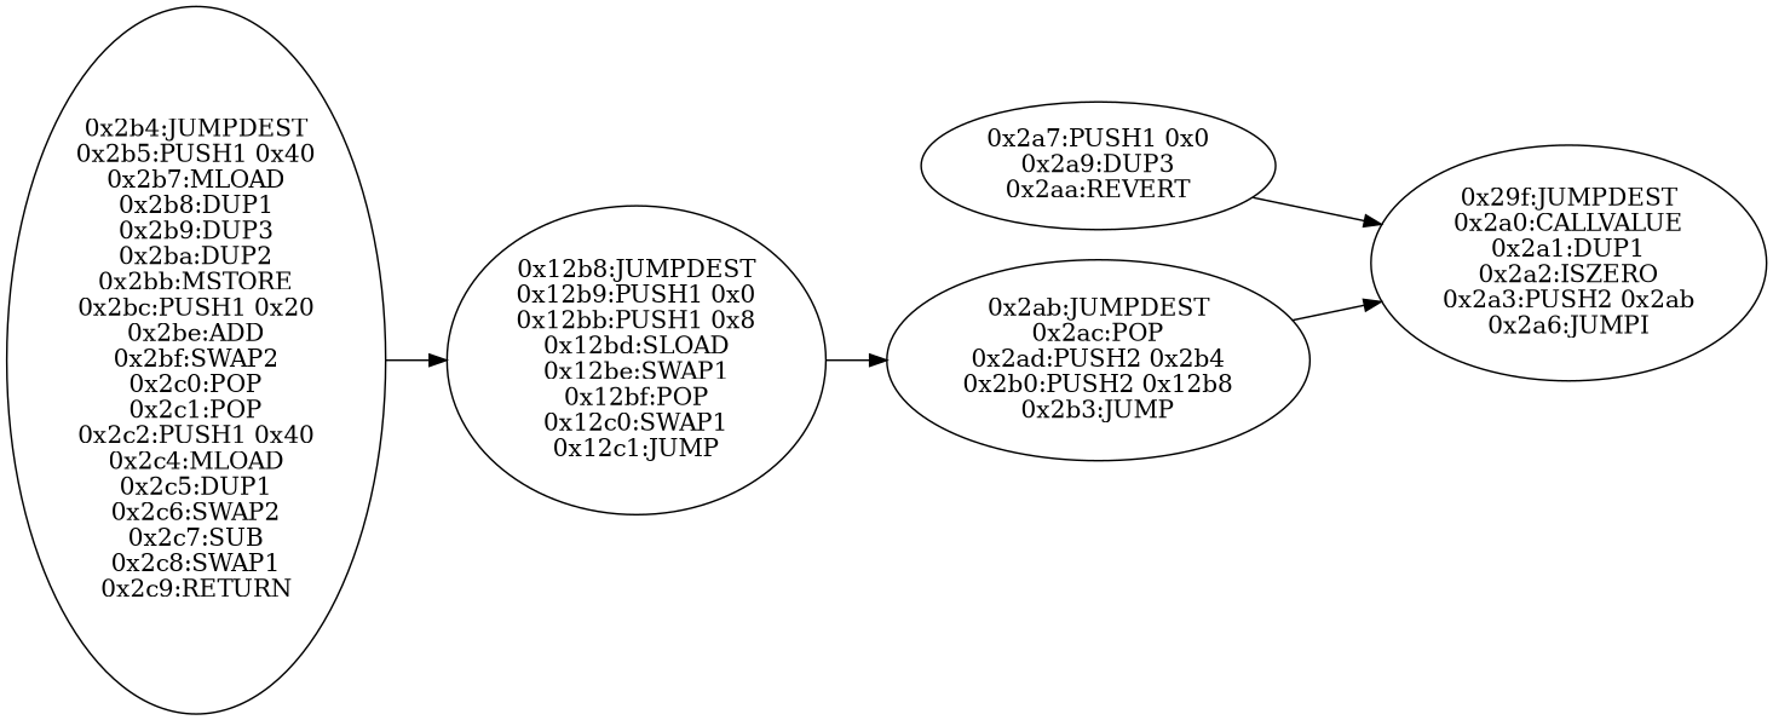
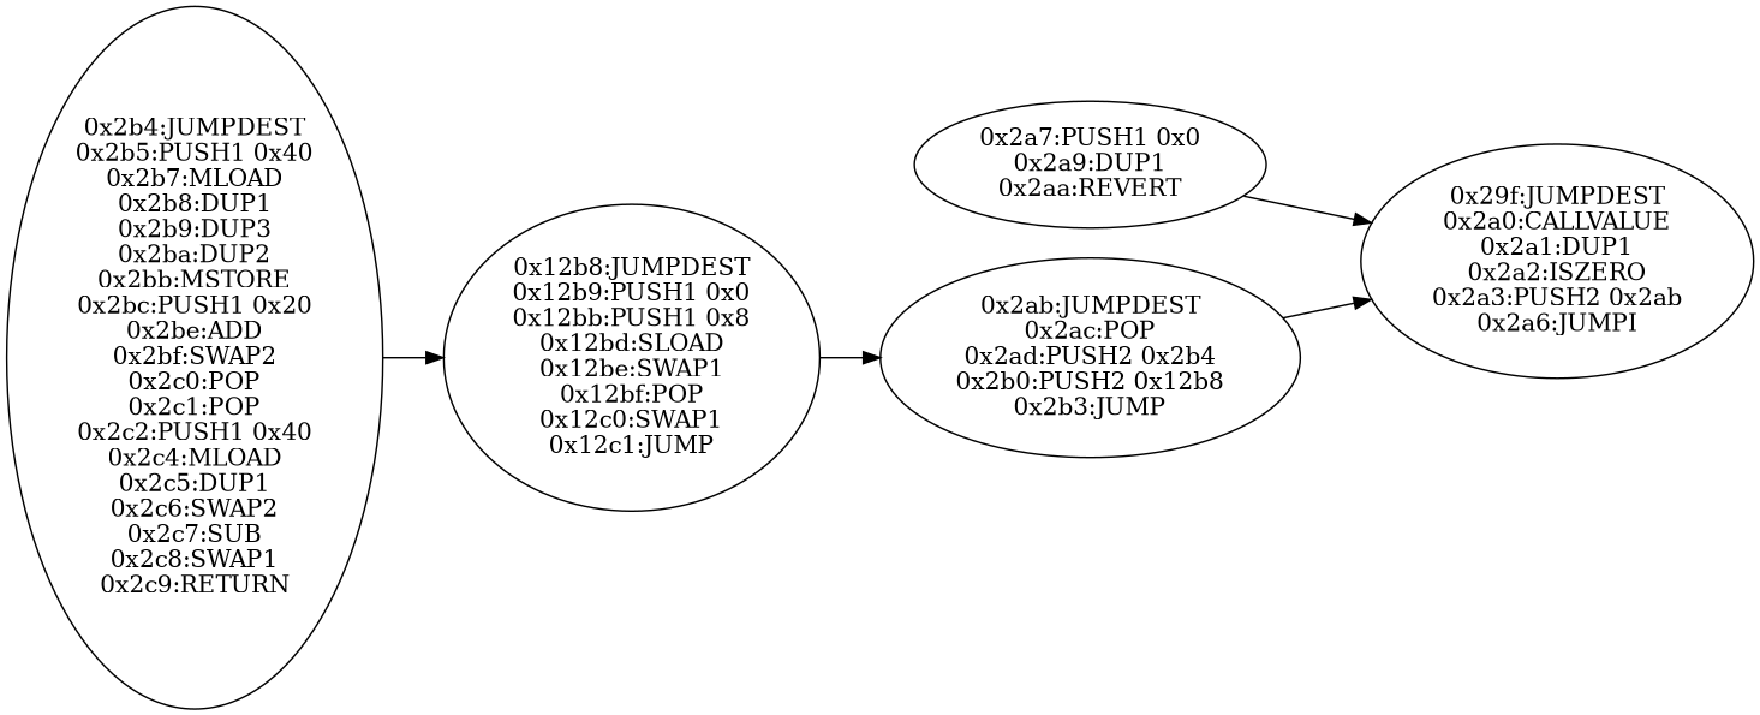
  digraph {
    rankdir=LR
    n1 [label="0x29f:JUMPDEST\n0x2a0:CALLVALUE\n0x2a1:DUP1\n0x2a2:ISZERO\n0x2a3:PUSH2 0x2ab\n0x2a6:JUMPI"]
-   n2 [label="0x2a7:PUSH1 0x0\n0x2a9:DUP3\n0x2aa:REVERT"]
+   n2 [label="0x2a7:PUSH1 0x0\n0x2a9:DUP1\n0x2aa:REVERT"]
    n3 [label="0x2ab:JUMPDEST\n0x2ac:POP\n0x2ad:PUSH2 0x2b4\n0x2b0:PUSH2 0x12b8\n0x2b3:JUMP"]
    n4 [label="0x12b8:JUMPDEST\n0x12b9:PUSH1 0x0\n0x12bb:PUSH1 0x8\n0x12bd:SLOAD\n0x12be:SWAP1\n0x12bf:POP\n0x12c0:SWAP1\n0x12c1:JUMP"]
    n5 [label="0x2b4:JUMPDEST\n0x2b5:PUSH1 0x40\n0x2b7:MLOAD\n0x2b8:DUP1\n0x2b9:DUP3\n0x2ba:DUP2\n0x2bb:MSTORE\n0x2bc:PUSH1 0x20\n0x2be:ADD\n0x2bf:SWAP2\n0x2c0:POP\n0x2c1:POP\n0x2c2:PUSH1 0x40\n0x2c4:MLOAD\n0x2c5:DUP1\n0x2c6:SWAP2\n0x2c7:SUB\n0x2c8:SWAP1\n0x2c9:RETURN"]
    n2 -> n1
    n3 -> n1
    n4 -> n3
    n5 -> n4
  }
